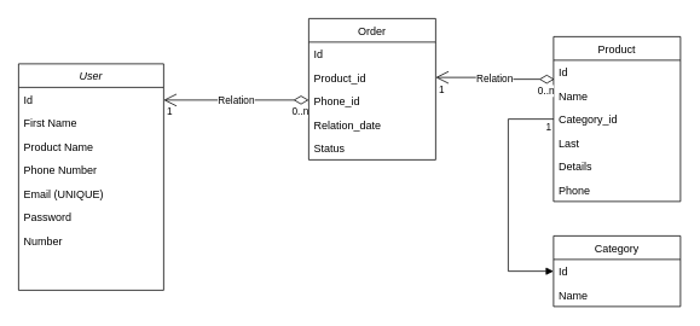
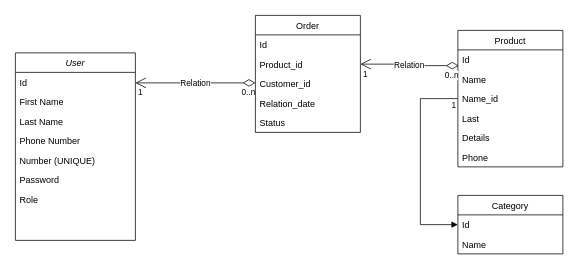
  <mxCell id="0" />
  <mxCell id="1" parent="0" />
  <mxCell id="2" value="User" style="swimlane;fontStyle=2;align=center;verticalAlign=top;childLayout=stackLayout;horizontal=1;startSize=26;horizontalStack=0;resizeParent=1;resizeLast=0;collapsible=1;marginBottom=0;rounded=0;shadow=0;strokeWidth=1;" parent="1" vertex="1"><mxGeometry x="20" y="70" width="160" height="250" as="geometry"><mxRectangle x="230" y="140" width="160" height="26" as="alternateBounds" /></mxGeometry></mxCell>
  <mxCell id="3" value="Id" style="text;align=left;verticalAlign=top;spacingLeft=4;spacingRight=4;overflow=hidden;rotatable=0;points=[[0,0.5],[1,0.5]];portConstraint=eastwest;" parent="2" vertex="1"><mxGeometry y="26" width="160" height="26" as="geometry" /></mxCell>
  <mxCell id="4" value="First Name" style="text;align=left;verticalAlign=top;spacingLeft=4;spacingRight=4;overflow=hidden;rotatable=0;points=[[0,0.5],[1,0.5]];portConstraint=eastwest;rounded=0;shadow=0;html=0;" parent="2" vertex="1"><mxGeometry y="52" width="160" height="26" as="geometry" /></mxCell>
- <mxCell id="5" value="Product Name" style="text;align=left;verticalAlign=top;spacingLeft=4;spacingRight=4;overflow=hidden;rotatable=0;points=[[0,0.5],[1,0.5]];portConstraint=eastwest;rounded=0;shadow=0;html=0;" parent="2" vertex="1"><mxGeometry y="78" width="160" height="26" as="geometry" /></mxCell>
+ <mxCell id="5" value="Last Name" style="text;align=left;verticalAlign=top;spacingLeft=4;spacingRight=4;overflow=hidden;rotatable=0;points=[[0,0.5],[1,0.5]];portConstraint=eastwest;rounded=0;shadow=0;html=0;" parent="2" vertex="1"><mxGeometry y="78" width="160" height="26" as="geometry" /></mxCell>
  <mxCell id="6" value="Phone Number&#10;" style="text;align=left;verticalAlign=top;spacingLeft=4;spacingRight=4;overflow=hidden;rotatable=0;points=[[0,0.5],[1,0.5]];portConstraint=eastwest;rounded=0;shadow=0;html=0;" vertex="1" parent="2"><mxGeometry y="104" width="160" height="26" as="geometry" /></mxCell>
- <mxCell id="7" value="Email (UNIQUE)&#10;" style="text;align=left;verticalAlign=top;spacingLeft=4;spacingRight=4;overflow=hidden;rotatable=0;points=[[0,0.5],[1,0.5]];portConstraint=eastwest;rounded=0;shadow=0;html=0;" vertex="1" parent="2"><mxGeometry y="130" width="160" height="26" as="geometry" /></mxCell>
+ <mxCell id="7" value="Number (UNIQUE)&#10;" style="text;align=left;verticalAlign=top;spacingLeft=4;spacingRight=4;overflow=hidden;rotatable=0;points=[[0,0.5],[1,0.5]];portConstraint=eastwest;rounded=0;shadow=0;html=0;" vertex="1" parent="2"><mxGeometry y="130" width="160" height="26" as="geometry" /></mxCell>
  <mxCell id="8" value="Password" style="text;align=left;verticalAlign=top;spacingLeft=4;spacingRight=4;overflow=hidden;rotatable=0;points=[[0,0.5],[1,0.5]];portConstraint=eastwest;rounded=0;shadow=0;html=0;" vertex="1" parent="2"><mxGeometry y="156" width="160" height="26" as="geometry" /></mxCell>
- <mxCell id="9" value="Number&#10;" style="text;align=left;verticalAlign=top;spacingLeft=4;spacingRight=4;overflow=hidden;rotatable=0;points=[[0,0.5],[1,0.5]];portConstraint=eastwest;rounded=0;shadow=0;html=0;" vertex="1" parent="2"><mxGeometry y="182" width="160" height="26" as="geometry" /></mxCell>
+ <mxCell id="9" value="Role&#10;" style="text;align=left;verticalAlign=top;spacingLeft=4;spacingRight=4;overflow=hidden;rotatable=0;points=[[0,0.5],[1,0.5]];portConstraint=eastwest;rounded=0;shadow=0;html=0;" vertex="1" parent="2"><mxGeometry y="182" width="160" height="26" as="geometry" /></mxCell>
  <mxCell id="10" value="Order" style="swimlane;fontStyle=0;childLayout=stackLayout;horizontal=1;startSize=26;fillColor=none;horizontalStack=0;resizeParent=1;resizeParentMax=0;resizeLast=0;collapsible=1;marginBottom=0;" vertex="1" parent="1"><mxGeometry x="340" y="20" width="140" height="156" as="geometry" /></mxCell>
  <mxCell id="11" value="Id" style="text;strokeColor=none;fillColor=none;align=left;verticalAlign=top;spacingLeft=4;spacingRight=4;overflow=hidden;rotatable=0;points=[[0,0.5],[1,0.5]];portConstraint=eastwest;" vertex="1" parent="10"><mxGeometry y="26" width="140" height="26" as="geometry" /></mxCell>
  <mxCell id="12" value="Product_id&#10;" style="text;strokeColor=none;fillColor=none;align=left;verticalAlign=top;spacingLeft=4;spacingRight=4;overflow=hidden;rotatable=0;points=[[0,0.5],[1,0.5]];portConstraint=eastwest;" vertex="1" parent="10"><mxGeometry y="52" width="140" height="26" as="geometry" /></mxCell>
- <mxCell id="13" value="Phone_id&#10;" style="text;strokeColor=none;fillColor=none;align=left;verticalAlign=top;spacingLeft=4;spacingRight=4;overflow=hidden;rotatable=0;points=[[0,0.5],[1,0.5]];portConstraint=eastwest;" vertex="1" parent="10"><mxGeometry y="78" width="140" height="26" as="geometry" /></mxCell>
+ <mxCell id="13" value="Customer_id&#10;" style="text;strokeColor=none;fillColor=none;align=left;verticalAlign=top;spacingLeft=4;spacingRight=4;overflow=hidden;rotatable=0;points=[[0,0.5],[1,0.5]];portConstraint=eastwest;" vertex="1" parent="10"><mxGeometry y="78" width="140" height="26" as="geometry" /></mxCell>
  <mxCell id="14" value="Relation_date" style="text;strokeColor=none;fillColor=none;align=left;verticalAlign=top;spacingLeft=4;spacingRight=4;overflow=hidden;rotatable=0;points=[[0,0.5],[1,0.5]];portConstraint=eastwest;" vertex="1" parent="10"><mxGeometry y="104" width="140" height="26" as="geometry" /></mxCell>
  <mxCell id="15" value="Status&#10;" style="text;strokeColor=none;fillColor=none;align=left;verticalAlign=top;spacingLeft=4;spacingRight=4;overflow=hidden;rotatable=0;points=[[0,0.5],[1,0.5]];portConstraint=eastwest;" vertex="1" parent="10"><mxGeometry y="130" width="140" height="26" as="geometry" /></mxCell>
  <mxCell id="16" value="Relation" style="endArrow=open;html=1;endSize=12;startArrow=diamondThin;startSize=14;startFill=0;edgeStyle=orthogonalEdgeStyle;rounded=0;" edge="1" parent="1"><mxGeometry relative="1" as="geometry"><mxPoint x="340" y="110" as="sourcePoint" /><mxPoint x="180" y="110" as="targetPoint" /></mxGeometry></mxCell>
  <mxCell id="17" value="0..n" style="edgeLabel;resizable=0;html=1;align=left;verticalAlign=top;" connectable="0" vertex="1" parent="16"><mxGeometry x="-1" relative="1" as="geometry"><mxPoint x="-20" as="offset" /></mxGeometry></mxCell>
  <mxCell id="18" value="1" style="edgeLabel;resizable=0;html=1;align=right;verticalAlign=top;" connectable="0" vertex="1" parent="16"><mxGeometry x="1" relative="1" as="geometry"><mxPoint x="10" as="offset" /></mxGeometry></mxCell>
  <mxCell id="19" value="Product" style="swimlane;fontStyle=0;childLayout=stackLayout;horizontal=1;startSize=26;fillColor=none;horizontalStack=0;resizeParent=1;resizeParentMax=0;resizeLast=0;collapsible=1;marginBottom=0;" vertex="1" parent="1"><mxGeometry x="610" y="40" width="140" height="182" as="geometry" /></mxCell>
  <mxCell id="20" value="Id" style="text;strokeColor=none;fillColor=none;align=left;verticalAlign=top;spacingLeft=4;spacingRight=4;overflow=hidden;rotatable=0;points=[[0,0.5],[1,0.5]];portConstraint=eastwest;" vertex="1" parent="19"><mxGeometry y="26" width="140" height="26" as="geometry" /></mxCell>
  <mxCell id="21" value="Name" style="text;strokeColor=none;fillColor=none;align=left;verticalAlign=top;spacingLeft=4;spacingRight=4;overflow=hidden;rotatable=0;points=[[0,0.5],[1,0.5]];portConstraint=eastwest;" vertex="1" parent="19"><mxGeometry y="52" width="140" height="26" as="geometry" /></mxCell>
- <mxCell id="22" value="Category_id" style="text;strokeColor=none;fillColor=none;align=left;verticalAlign=top;spacingLeft=4;spacingRight=4;overflow=hidden;rotatable=0;points=[[0,0.5],[1,0.5]];portConstraint=eastwest;" vertex="1" parent="19"><mxGeometry y="78" width="140" height="26" as="geometry" /></mxCell>
+ <mxCell id="22" value="Name_id" style="text;strokeColor=none;fillColor=none;align=left;verticalAlign=top;spacingLeft=4;spacingRight=4;overflow=hidden;rotatable=0;points=[[0,0.5],[1,0.5]];portConstraint=eastwest;" vertex="1" parent="19"><mxGeometry y="78" width="140" height="26" as="geometry" /></mxCell>
  <mxCell id="23" value="Last" style="text;strokeColor=none;fillColor=none;align=left;verticalAlign=top;spacingLeft=4;spacingRight=4;overflow=hidden;rotatable=0;points=[[0,0.5],[1,0.5]];portConstraint=eastwest;" vertex="1" parent="19"><mxGeometry y="104" width="140" height="26" as="geometry" /></mxCell>
  <mxCell id="24" value="Details" style="text;strokeColor=none;fillColor=none;align=left;verticalAlign=top;spacingLeft=4;spacingRight=4;overflow=hidden;rotatable=0;points=[[0,0.5],[1,0.5]];portConstraint=eastwest;" vertex="1" parent="19"><mxGeometry y="130" width="140" height="26" as="geometry" /></mxCell>
  <mxCell id="25" value="Phone" style="text;strokeColor=none;fillColor=none;align=left;verticalAlign=top;spacingLeft=4;spacingRight=4;overflow=hidden;rotatable=0;points=[[0,0.5],[1,0.5]];portConstraint=eastwest;" vertex="1" parent="19"><mxGeometry y="156" width="140" height="26" as="geometry" /></mxCell>
  <mxCell id="26" value="Relation" style="endArrow=open;html=1;endSize=12;startArrow=diamondThin;startSize=14;startFill=0;edgeStyle=orthogonalEdgeStyle;rounded=0;entryX=1;entryY=0.5;entryDx=0;entryDy=0;exitX=0.007;exitY=0.808;exitDx=0;exitDy=0;exitPerimeter=0;" edge="1" parent="1" source="20" target="12"><mxGeometry relative="1" as="geometry"><mxPoint x="590" y="97.5" as="sourcePoint" /><mxPoint x="540" y="-40" as="targetPoint" /></mxGeometry></mxCell>
  <mxCell id="27" value="0..n" style="edgeLabel;resizable=0;html=1;align=left;verticalAlign=top;" connectable="0" vertex="1" parent="26"><mxGeometry x="-1" relative="1" as="geometry"><mxPoint x="-20" as="offset" /></mxGeometry></mxCell>
  <mxCell id="28" value="1" style="edgeLabel;resizable=0;html=1;align=right;verticalAlign=top;" connectable="0" vertex="1" parent="26"><mxGeometry x="1" relative="1" as="geometry"><mxPoint x="10" as="offset" /></mxGeometry></mxCell>
  <mxCell id="29" value="Category" style="swimlane;fontStyle=0;childLayout=stackLayout;horizontal=1;startSize=26;fillColor=none;horizontalStack=0;resizeParent=1;resizeParentMax=0;resizeLast=0;collapsible=1;marginBottom=0;" vertex="1" parent="1"><mxGeometry x="610" y="260" width="140" height="78" as="geometry" /></mxCell>
  <mxCell id="30" value="Id" style="text;strokeColor=none;fillColor=none;align=left;verticalAlign=top;spacingLeft=4;spacingRight=4;overflow=hidden;rotatable=0;points=[[0,0.5],[1,0.5]];portConstraint=eastwest;" vertex="1" parent="29"><mxGeometry y="26" width="140" height="26" as="geometry" /></mxCell>
  <mxCell id="31" value="Name" style="text;strokeColor=none;fillColor=none;align=left;verticalAlign=top;spacingLeft=4;spacingRight=4;overflow=hidden;rotatable=0;points=[[0,0.5],[1,0.5]];portConstraint=eastwest;" vertex="1" parent="29"><mxGeometry y="52" width="140" height="26" as="geometry" /></mxCell>
  <mxCell id="32" value="&lt;br&gt;" style="endArrow=block;endFill=1;html=1;edgeStyle=orthogonalEdgeStyle;align=left;verticalAlign=top;rounded=0;exitX=0;exitY=0.5;exitDx=0;exitDy=0;entryX=0;entryY=0.5;entryDx=0;entryDy=0;" edge="1" parent="1" source="22" target="30"><mxGeometry x="-1" relative="1" as="geometry"><mxPoint x="420" y="270" as="sourcePoint" /><mxPoint x="580" y="270" as="targetPoint" /><Array as="points"><mxPoint x="560" y="131" /><mxPoint x="560" y="299" /></Array></mxGeometry></mxCell>
  <mxCell id="33" value="1" style="edgeLabel;resizable=0;html=1;align=left;verticalAlign=bottom;" connectable="0" vertex="1" parent="32"><mxGeometry x="-1" relative="1" as="geometry"><mxPoint x="-10" y="17" as="offset" /></mxGeometry></mxCell>
